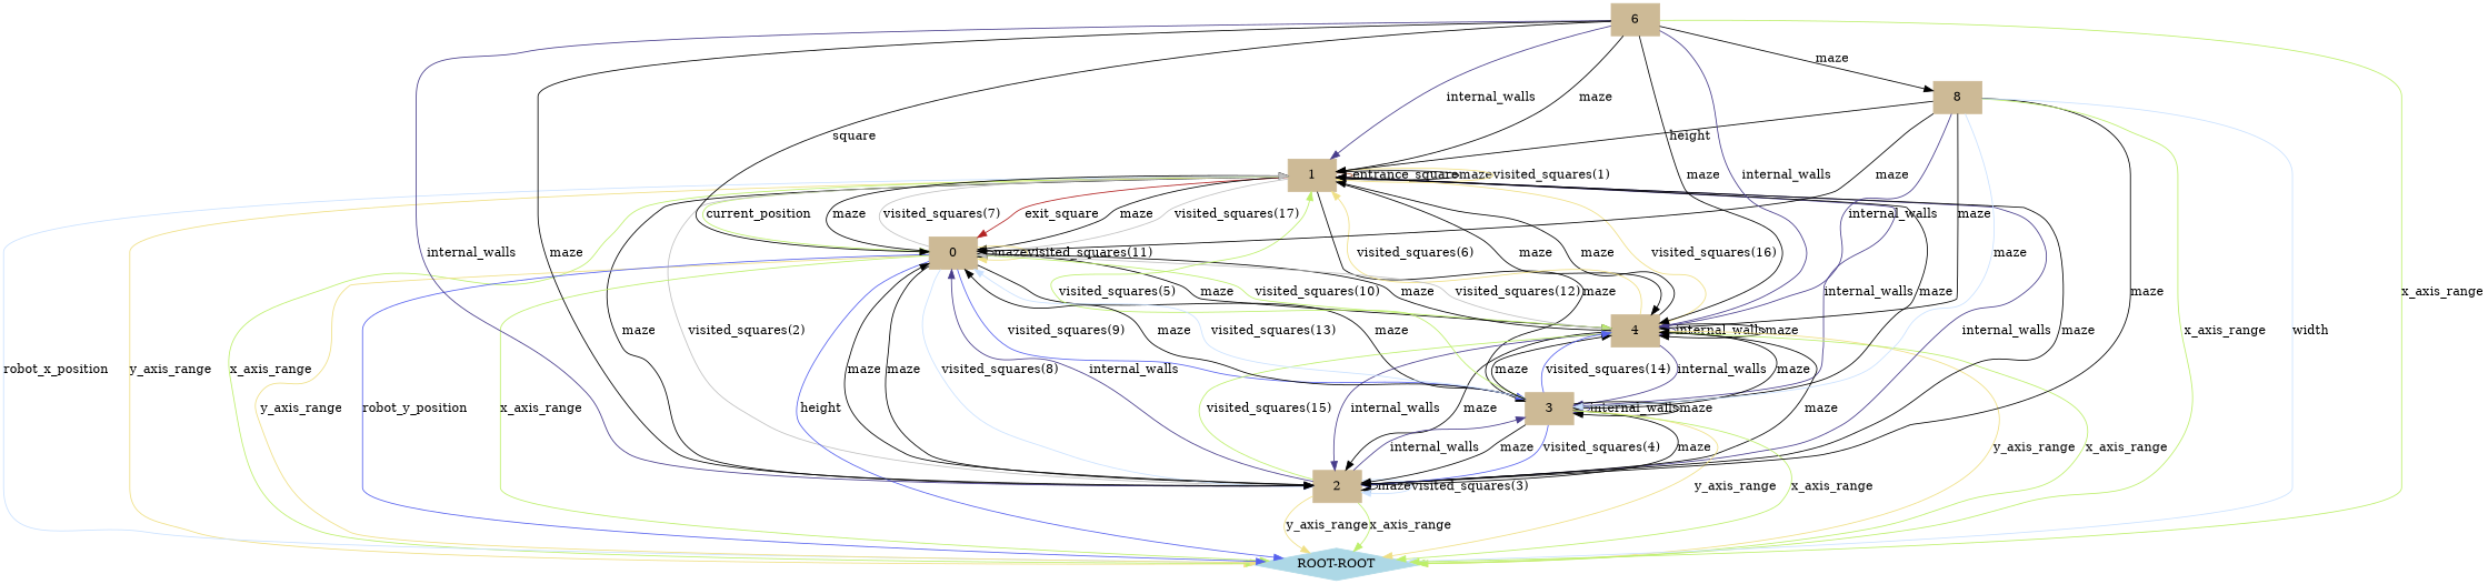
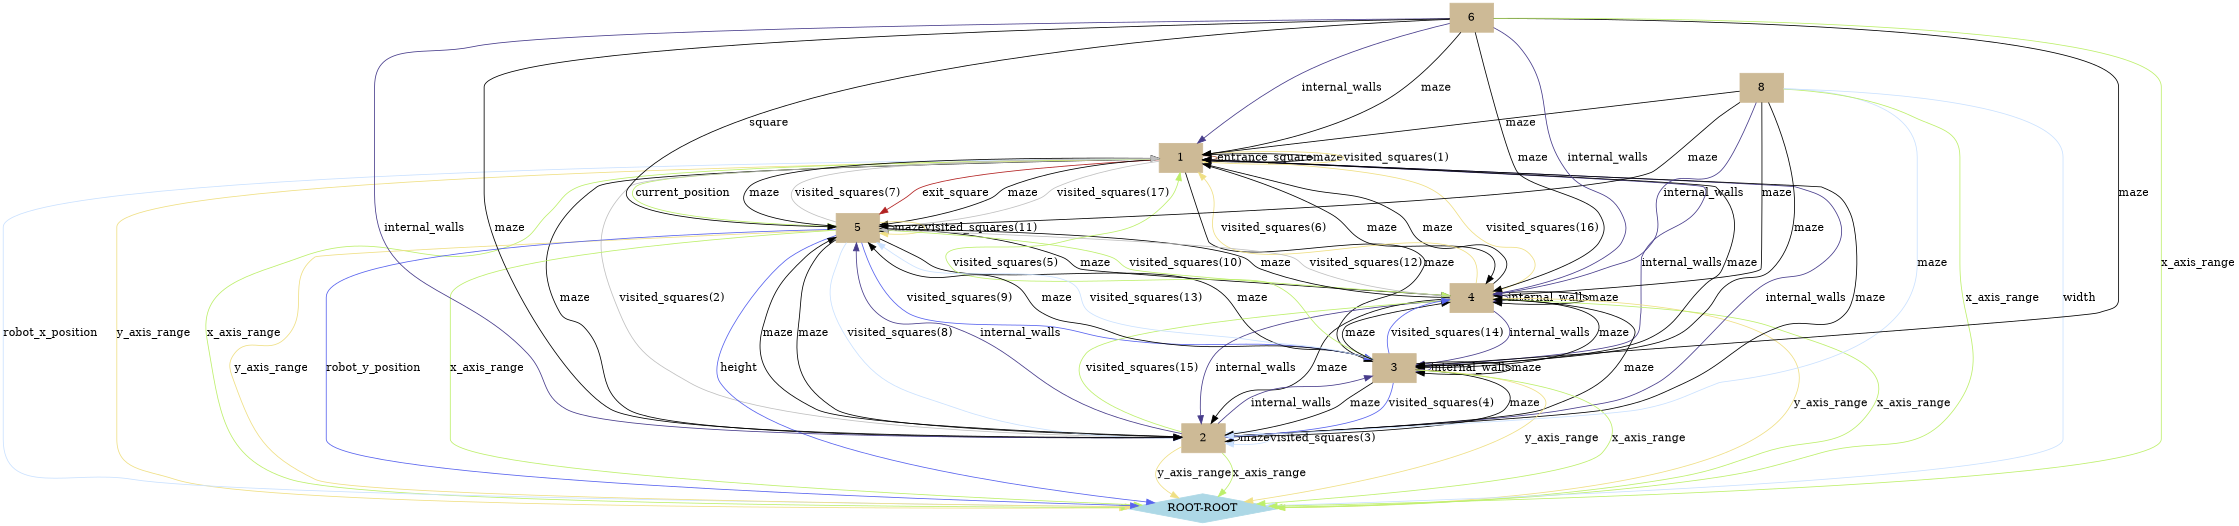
  digraph {
    fontsize=12
    rankdir=TB
    node [color=wheat3 shape=box style="filled, solid"]
    edge [color=black]
    1
-   5 [label=0]
+   5
    4
    2
    3
    n6 [color=lightblue label="ROOT-ROOT" shape=diamond]
    n7 [label=8]
    6
    subgraph cluster_1 {
      color=lightgrey
      label=OUTPUTS
      style=filled
    }
    1 -> 1 [color=sienna label=entrance_square]
    1 -> 1 [label=maze]
    1 -> 1 [color="#efdf84" label="visited_squares(1)"]
    1 -> 5 [color=firebrick label=exit_square]
    1 -> 5 [label=maze]
    1 -> 5 [color=gray label="visited_squares(17)"]
    1 -> 5 [color="#bdef6b" label=current_position]
    1 -> 4 [label=maze]
    1 -> 4 [color="#efdf84" label="visited_squares(16)"]
    1 -> 2 [label=maze]
    1 -> 2 [color=gray label="visited_squares(2)"]
    1 -> 3 [color=SlateBlue4 label=internal_walls]
    1 -> 3 [label=maze]
    1 -> n6 [color="#efdf84" label=y_axis_range]
    1 -> n6 [color="#bdef6b" label=x_axis_range]
    1 -> n6 [color=LightSteelBlue1 label=robot_x_position]
    5 -> 1 [label=maze]
    5 -> 1 [color=gray label="visited_squares(7)"]
    5 -> 5 [label=maze]
    5 -> 5 [color="#efdf84" label="visited_squares(11)"]
    5 -> 4 [label=maze]
    5 -> 4 [color="#bdef6b" label="visited_squares(10)"]
    5 -> 2 [label=maze]
    5 -> 2 [color=LightSteelBlue1 label="visited_squares(8)"]
    5 -> 3 [label=maze]
    5 -> 3 [color="#5863ee" label="visited_squares(9)"]
    5 -> n6 [color="#efdf84" label=y_axis_range]
    5 -> n6 [color="#bdef6b" label=x_axis_range]
    5 -> n6 [color="#5863ee" label=height]
    5 -> n6 [color="#5863ee" label=robot_y_position]
    4 -> 1 [label=maze]
    4 -> 1 [color="#efdf84" label="visited_squares(6)"]
    4 -> 5 [label=maze]
    4 -> 5 [color=gray label="visited_squares(12)"]
    4 -> 4 [color=SlateBlue4 label=internal_walls]
    4 -> 4 [label=maze]
    4 -> 2 [color=SlateBlue4 label=internal_walls]
    4 -> 2 [label=maze]
    4 -> 3 [color=SlateBlue4 label=internal_walls]
    4 -> 3 [label=maze]
    4 -> n6 [color="#efdf84" label=y_axis_range]
    4 -> n6 [color="#bdef6b" label=x_axis_range]
    2 -> 1 [color=SlateBlue4 label=internal_walls]
    2 -> 1 [label=maze]
    2 -> 5 [color=SlateBlue4 label=internal_walls]
    2 -> 5 [label=maze]
    2 -> 4 [label=maze]
    2 -> 4 [color="#bdef6b" label="visited_squares(15)"]
    2 -> 2 [label=maze]
    2 -> 2 [color=LightSteelBlue1 label="visited_squares(3)"]
    2 -> 3 [color=SlateBlue4 label=internal_walls]
    2 -> 3 [label=maze]
    2 -> n6 [color="#efdf84" label=y_axis_range]
    2 -> n6 [color="#bdef6b" label=x_axis_range]
    3 -> 1 [label=maze]
    3 -> 1 [color="#bdef6b" label="visited_squares(5)"]
    3 -> 5 [label=maze]
    3 -> 5 [color=LightSteelBlue1 label="visited_squares(13)"]
    3 -> 4 [label=maze]
    3 -> 4 [color="#5863ee" label="visited_squares(14)"]
    3 -> 2 [label=maze]
    3 -> 2 [color="#5863ee" label="visited_squares(4)"]
    3 -> 3 [color=SlateBlue4 label=internal_walls]
    3 -> 3 [label=maze]
    3 -> n6 [color="#efdf84" label=y_axis_range]
    3 -> n6 [color="#bdef6b" label=x_axis_range]
-   n7 -> 1 [label=height]
+   n7 -> 1 [label=maze]
    n7 -> 5 [label=maze]
    n7 -> 4 [color=SlateBlue4 label=internal_walls]
    n7 -> 4 [label=maze]
-   n7 -> 2 [label=maze]
-   n7 -> 3 [color=LightSteelBlue1 label=maze]
+   n7 -> 2 [color=LightSteelBlue1 label=maze]
+   n7 -> 3 [label=maze]
    n7 -> n6 [color="#bdef6b" label=x_axis_range]
    n7 -> n6 [color=LightSteelBlue1 label=width]
    6 -> 1 [color=SlateBlue4 label=internal_walls]
    6 -> 1 [label=maze]
    6 -> 5 [label=square]
    6 -> 4 [color=SlateBlue4 label=internal_walls]
    6 -> 4 [label=maze]
    6 -> 2 [color=SlateBlue4 label=internal_walls]
    6 -> 2 [label=maze]
-   6 -> n7 [label=maze]
+   6 -> 3 [label=maze]
    6 -> n6 [color="#bdef6b" label=x_axis_range]
  }
